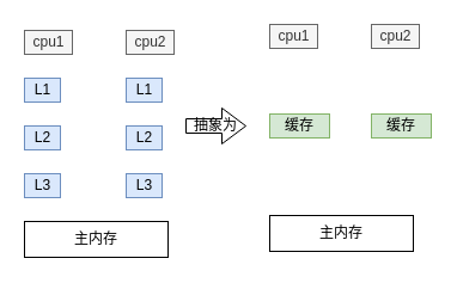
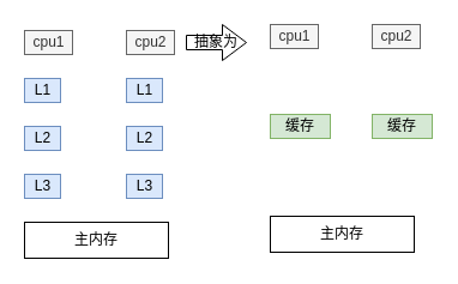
  <mxCell id="0" />
  <mxCell id="1" parent="0" />
  <mxCell id="2" value="cpu1" style="text;html=1;align=center;verticalAlign=middle;resizable=0;points=[];autosize=1;strokeColor=#666666;fillColor=#f5f5f5;fontColor=#333333;" vertex="1" parent="1"><mxGeometry x="20" y="25" width="40" height="20" as="geometry" /></mxCell>
  <mxCell id="3" value="cpu2" style="text;html=1;align=center;verticalAlign=middle;resizable=0;points=[];autosize=1;strokeColor=#666666;fillColor=#f5f5f5;fontColor=#333333;" vertex="1" parent="1"><mxGeometry x="105" y="25" width="40" height="20" as="geometry" /></mxCell>
  <mxCell id="4" value="L1" style="text;html=1;align=center;verticalAlign=middle;resizable=0;points=[];autosize=1;strokeColor=#6c8ebf;fillColor=#dae8fc;" vertex="1" parent="1"><mxGeometry x="20" y="65" width="30" height="20" as="geometry" /></mxCell>
  <mxCell id="5" value="L2" style="text;html=1;align=center;verticalAlign=middle;resizable=0;points=[];autosize=1;strokeColor=#6c8ebf;fillColor=#dae8fc;" vertex="1" parent="1"><mxGeometry x="20" y="105" width="30" height="20" as="geometry" /></mxCell>
  <mxCell id="6" value="L3" style="text;html=1;align=center;verticalAlign=middle;resizable=0;points=[];autosize=1;strokeColor=#6c8ebf;fillColor=#dae8fc;" vertex="1" parent="1"><mxGeometry x="20" y="145" width="30" height="20" as="geometry" /></mxCell>
  <mxCell id="7" value="L1" style="text;html=1;align=center;verticalAlign=middle;resizable=0;points=[];autosize=1;strokeColor=#6c8ebf;fillColor=#dae8fc;" vertex="1" parent="1"><mxGeometry x="105" y="65" width="30" height="20" as="geometry" /></mxCell>
  <mxCell id="8" value="L2" style="text;html=1;align=center;verticalAlign=middle;resizable=0;points=[];autosize=1;strokeColor=#6c8ebf;fillColor=#dae8fc;" vertex="1" parent="1"><mxGeometry x="105" y="105" width="30" height="20" as="geometry" /></mxCell>
  <mxCell id="9" value="L3" style="text;html=1;align=center;verticalAlign=middle;resizable=0;points=[];autosize=1;strokeColor=#6c8ebf;fillColor=#dae8fc;" vertex="1" parent="1"><mxGeometry x="105" y="145" width="30" height="20" as="geometry" /></mxCell>
  <mxCell id="10" value="主内存" style="whiteSpace=wrap;html=1;" vertex="1" parent="1"><mxGeometry x="20" y="185" width="120" height="30" as="geometry" /></mxCell>
  <mxCell id="11" value="cpu1" style="text;html=1;align=center;verticalAlign=middle;resizable=0;points=[];autosize=1;strokeColor=#666666;fillColor=#f5f5f5;fontColor=#333333;" vertex="1" parent="1"><mxGeometry x="225" y="20" width="40" height="20" as="geometry" /></mxCell>
  <mxCell id="12" value="cpu2" style="text;html=1;align=center;verticalAlign=middle;resizable=0;points=[];autosize=1;strokeColor=#666666;fillColor=#f5f5f5;fontColor=#333333;" vertex="1" parent="1"><mxGeometry x="310" y="20" width="40" height="20" as="geometry" /></mxCell>
  <mxCell id="13" value="主内存" style="whiteSpace=wrap;html=1;" vertex="1" parent="1"><mxGeometry x="225" y="180" width="120" height="30" as="geometry" /></mxCell>
  <mxCell id="14" value="缓存" style="whiteSpace=wrap;html=1;fillColor=#d5e8d4;strokeColor=#82b366;" vertex="1" parent="1"><mxGeometry x="225" y="95" width="50" height="20" as="geometry" /></mxCell>
  <mxCell id="15" value="缓存" style="whiteSpace=wrap;html=1;fillColor=#d5e8d4;strokeColor=#82b366;" vertex="1" parent="1"><mxGeometry x="310" y="95" width="50" height="20" as="geometry" /></mxCell>
- <mxCell id="16" value="抽象为" style="shape=singleArrow;whiteSpace=wrap;html=1;arrowWidth=0.4;arrowSize=0.4;" vertex="1" parent="1"><mxGeometry x="155" y="90" width="50" height="30" as="geometry" /></mxCell>
+ <mxCell id="16" value="抽象为" style="shape=singleArrow;whiteSpace=wrap;html=1;arrowWidth=0.4;arrowSize=0.4;" vertex="1" parent="1"><mxGeometry x="155" y="20" width="50" height="30" as="geometry" /></mxCell>
